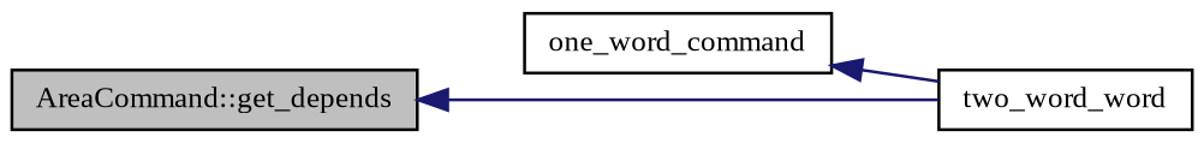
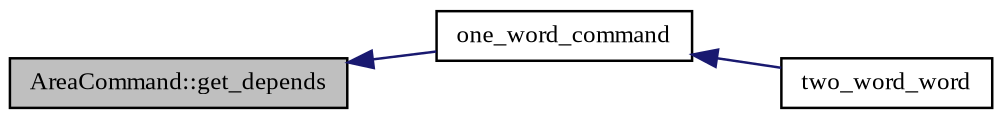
  digraph {
    fontname="Liberation Serif"
    rankdir=LR
    node [color=black fillcolor=white fontname="Liberation Serif" fontsize=10 shape=record style=filled]
    edge [color=midnightblue dir=back fontname="Liberation Serif" fontsize=10 labelfontname=Helvetica labelfontsize=10 style=solid]
    n1 [fillcolor=grey75 fontcolor=black height=0.2 label="AreaCommand::get_depends" width=0.4]
    n2 [height=0.2 label=one_word_command width=0.4]
    n3 [height=0.2 label=two_word_word width=0.4]
-   n1 -> n3
+   n1 -> n2
    n2 -> n3
  }
